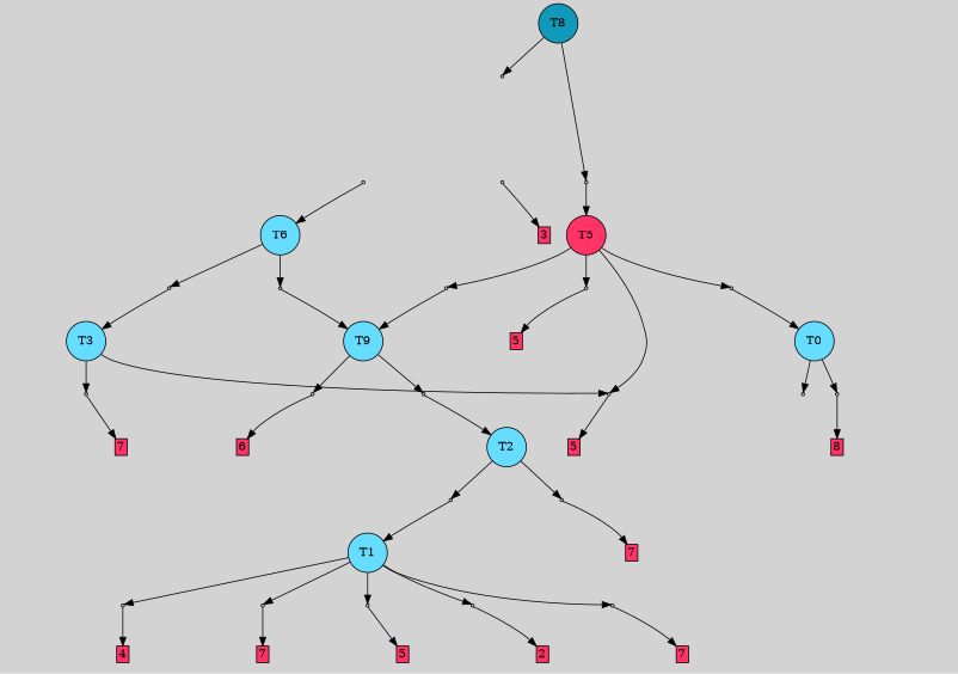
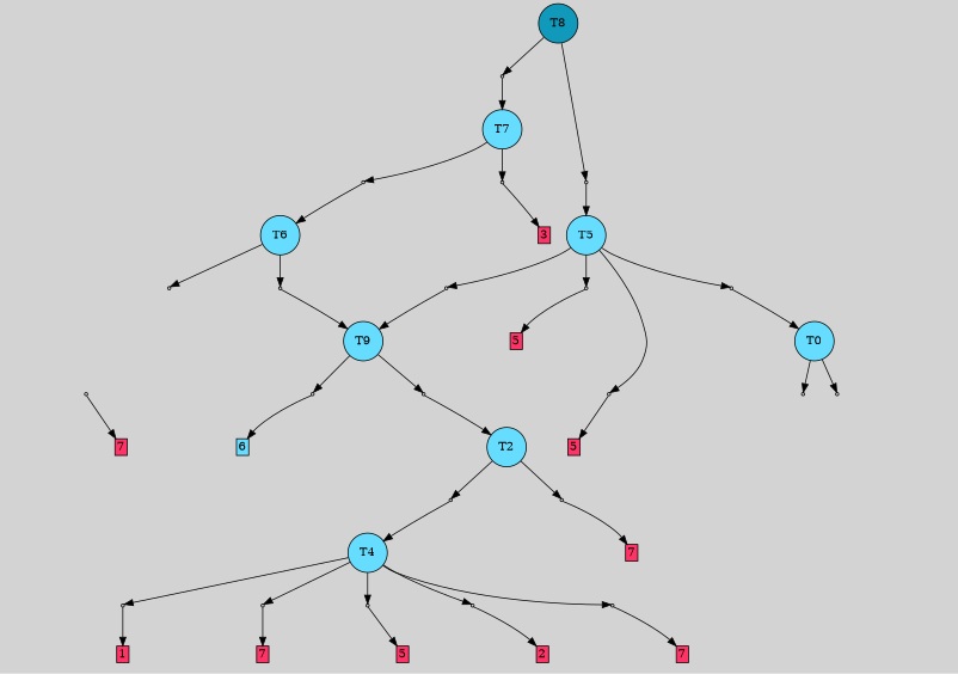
  digraph {
    bgcolor=lightgray
    node [shape=box style=filled]
    T8 [fillcolor="#1199bb" shape=circle]
    P20 [fillcolor="#cccccc" shape=point]
    P21 [fillcolor="#cccccc" shape=point]
    T0 [fillcolor="#66ddff" shape=circle]
    P0 [fillcolor="#cccccc" shape=point]
    P1 [fillcolor="#cccccc" shape=point]
    n7 [label="0|5&3|6#3|5&#92;n2|0&0|5#2|3&#92;n" style=invis]
-   n8 [fillcolor="#ff3366" height=0 label=8 margin=0.03 width=0]
    I1 [style=invis]
-   T1 [fillcolor="#66ddff" shape=circle]
+   T1 [fillcolor="#66ddff" shape=circle label=T4]
    P2 [fillcolor="#cccccc" shape=point]
    P3 [fillcolor="#cccccc" shape=point]
    P4 [fillcolor="#cccccc" shape=point]
    P5 [fillcolor="#cccccc" shape=point]
    P6 [fillcolor="#cccccc" shape=point]
    n16 [label="0|0&4|0#2|6&#92;n" style=invis]
-   n17 [fillcolor="#ff3366" height=0 label=4 margin=0.03 width=0]
+   n17 [fillcolor="#ff3366" height=0 label=1 margin=0.03 width=0]
    n18 [label="1|0&3|3#2|2&#92;n" style=invis]
    n19 [fillcolor="#ff3366" height=0 label=7 margin=0.03 width=0]
    n20 [label="3|0&3|5#2|6&#92;n" style=invis]
    n21 [fillcolor="#ff3366" height=0 label=5 margin=0.03 width=0]
    n22 [label="2|0&1|6#3|4&#92;n" style=invis]
    n23 [fillcolor="#ff3366" height=0 label=2 margin=0.03 width=0]
    n24 [label="2|0&1|2#3|2&#92;n" style=invis]
    n25 [fillcolor="#ff3366" height=0 label=7 margin=0.03 width=0]
    T2 [fillcolor="#66ddff" shape=circle]
    P7 [fillcolor="#cccccc" shape=point]
    P8 [fillcolor="#cccccc" shape=point]
    n29 [label="7|0&4|3#2|7&#92;n" style=invis]
    n30 [label="6|0&3|7#1|0&#92;n" style=invis]
    n31 [fillcolor="#ff3366" height=0 label=7 margin=0.03 width=0]
-   T3 [fillcolor="#66ddff" shape=circle]
    P9 [fillcolor="#cccccc" shape=point]
    P10 [fillcolor="#cccccc" shape=point]
    n35 [label="6|0&3|5#0|5&#92;n" style=invis]
    n36 [fillcolor="#ff3366" height=0 label=5 margin=0.03 width=0]
    n37 [label="6|0&3|7#1|0&#92;n" style=invis]
    n38 [fillcolor="#ff3366" height=0 label=7 margin=0.03 width=0]
    n39 [fillcolor="#66ddff" label=T9 shape=circle]
    P11 [fillcolor="#cccccc" shape=point]
    P12 [fillcolor="#cccccc" shape=point]
    n42 [label="7|0&4|1#2|5&#92;n" style=invis]
-   n43 [fillcolor="#ff3366" height=0 label=6 margin=0.03 width=0]
+   n43 [fillcolor="#66ddff" height=0 label=6 margin=0.03 width=0]
    n44 [label="7|0&4|3#1|7&#92;n" style=invis]
-   T5 [fillcolor="#ff3366" shape=circle]
+   T5 [fillcolor="#66ddff" shape=circle]
    P13 [fillcolor="#cccccc" shape=point]
    P14 [fillcolor="#cccccc" shape=point]
    P15 [fillcolor="#cccccc" shape=point]
    n49 [label="3|7&2|2#3|5&#92;n2|0&0|7#1|4&#92;n" style=invis]
    n50 [fillcolor="#ff3366" height=0 label=5 margin=0.03 width=0]
    n51 [label="2|0&4|7#4|2&#92;n" style=invis]
    n52 [label="7|0&4|3#1|7&#92;n" style=invis]
    T6 [fillcolor="#66ddff" shape=circle]
    P16 [fillcolor="#cccccc" shape=point]
    P17 [fillcolor="#cccccc" shape=point]
    n56 [label="6|0&3|5#0|5&#92;n" style=invis]
    n57 [label="7|0&4|3#2|2&#92;n" style=invis]
+   T7 [fillcolor="#66ddff" shape=circle]
    P18 [fillcolor="#cccccc" shape=point]
    P19 [fillcolor="#cccccc" shape=point]
    n61 [label="7|0&0|1#4|2&#92;n" style=invis]
    n62 [fillcolor="#ff3366" height=0 label=3 margin=0.03 width=0]
    n63 [label="7|0&4|3#2|2&#92;n" style=invis]
    n64 [label="2|0&4|2#4|5&#92;n" style=invis]
    n65 [label="6|6&2|3#1|4&#92;n4|0&0|6#1|3&#92;n" style=invis]
    subgraph sub_1 {
      rank=same
      T8
    }
    T8 -> P20
    T8 -> P21
+   P20 -> T7
    P20 -> n64 [style=invis]
    P21 -> T5
    P21 -> n65 [style=invis]
    T0 -> P0
    T0 -> P1
    P0 -> n7 [style=invis]
-   P0 -> n8
    P1 -> I1 [style=invis]
    T1 -> P2
    T1 -> P3
    T1 -> P4
    T1 -> P5
    T1 -> P6
    P2 -> n16 [style=invis]
    P2 -> n17
    P3 -> n18 [style=invis]
    P3 -> n19
    P4 -> n20 [style=invis]
    P4 -> n21
    P5 -> n22 [style=invis]
    P5 -> n23
    P6 -> n24 [style=invis]
    P6 -> n25
    T2 -> P7
    T2 -> P8
    P7 -> T1
    P7 -> n29 [style=invis]
    P8 -> n30 [style=invis]
    P8 -> n31
-   T3 -> P9
-   T3 -> P10
    P9 -> n35 [style=invis]
    P9 -> n36
    P10 -> n37 [style=invis]
    P10 -> n38
    n39 -> P11
    n39 -> P12
    P11 -> n42 [style=invis]
    P11 -> n43
    P12 -> T2
    P12 -> n44 [style=invis]
    T5 -> P9
    T5 -> P13
    T5 -> P14
    T5 -> P15
    P13 -> n49 [style=invis]
    P13 -> n50
    P14 -> T0
    P14 -> n51 [style=invis]
    P15 -> n39
    P15 -> n52 [style=invis]
    T6 -> P16
    T6 -> P17
-   P16 -> T3
    P16 -> n56 [style=invis]
    P17 -> n39
    P17 -> n57 [style=invis]
+   T7 -> P18
+   T7 -> P19
    P18 -> n61 [style=invis]
    P18 -> n62
    P19 -> T6
    P19 -> n63 [style=invis]
  }
